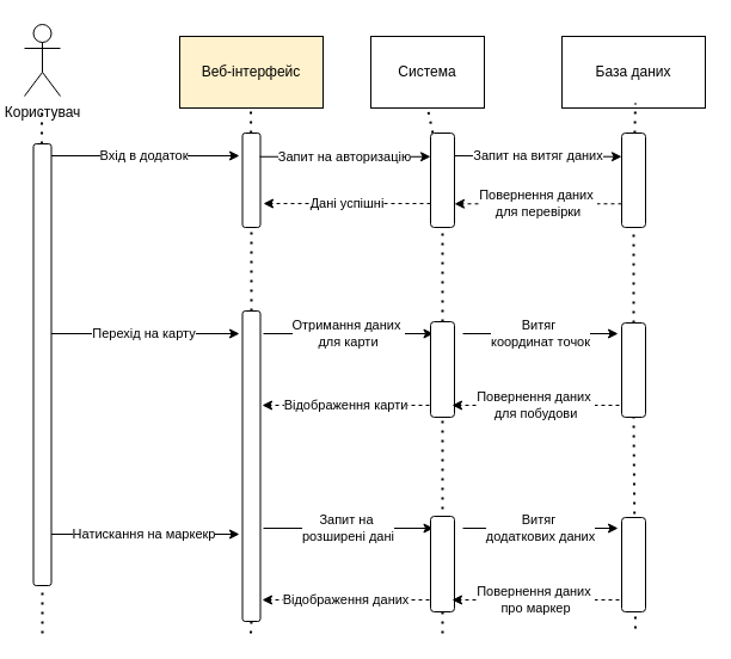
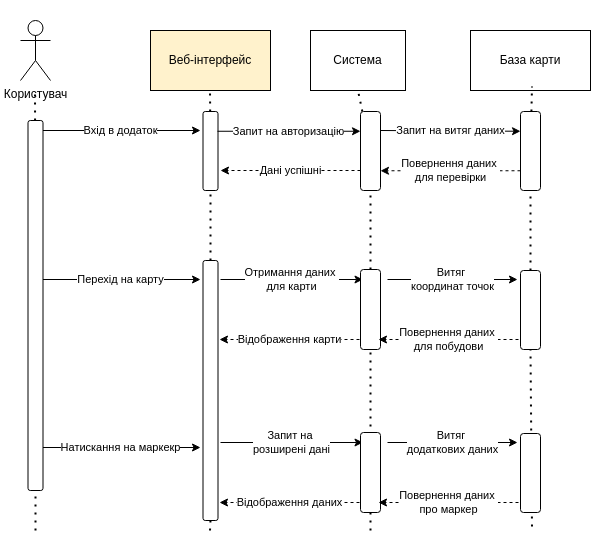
  <mxCell id="0" />
  <mxCell id="1" parent="0" />
  <mxCell id="2" value="Користувач" style="shape=umlActor;verticalLabelPosition=bottom;verticalAlign=top;html=1;outlineConnect=0;" vertex="1" parent="1"><mxGeometry x="20" y="20" width="30" height="60" as="geometry" /></mxCell>
  <mxCell id="3" value="Веб-інтерфейс" style="rounded=0;whiteSpace=wrap;html=1;fillColor=#fff2cc;" vertex="1" parent="1"><mxGeometry x="150" y="30" width="120" height="60" as="geometry" /></mxCell>
  <mxCell id="4" value="Система" style="rounded=0;whiteSpace=wrap;html=1;" vertex="1" parent="1"><mxGeometry x="310" y="30" width="95" height="60" as="geometry" /></mxCell>
- <mxCell id="5" value="База даних" style="rounded=0;whiteSpace=wrap;html=1;" vertex="1" parent="1"><mxGeometry x="470" y="30" width="120" height="60" as="geometry" /></mxCell>
+ <mxCell id="5" value="База карти" style="rounded=0;whiteSpace=wrap;html=1;" vertex="1" parent="1"><mxGeometry x="470" y="30" width="120" height="60" as="geometry" /></mxCell>
  <mxCell id="6" value="" style="endArrow=none;dashed=1;html=1;dashPattern=1 3;strokeWidth=2;rounded=0;entryX=0.5;entryY=1;entryDx=0;entryDy=0;" edge="1" parent="1" source="14" target="4"><mxGeometry width="50" height="50" relative="1" as="geometry"><mxPoint x="370" y="530" as="sourcePoint" /><mxPoint x="350" y="130" as="targetPoint" /></mxGeometry></mxCell>
  <mxCell id="7" value="" style="endArrow=none;dashed=1;html=1;dashPattern=1 3;strokeWidth=2;rounded=0;entryX=0.5;entryY=1;entryDx=0;entryDy=0;" edge="1" parent="1" source="18"><mxGeometry width="50" height="50" relative="1" as="geometry"><mxPoint x="531.5" y="526" as="sourcePoint" /><mxPoint x="531.5" y="86" as="targetPoint" /></mxGeometry></mxCell>
  <mxCell id="8" value="" style="endArrow=none;dashed=1;html=1;dashPattern=1 3;strokeWidth=2;rounded=0;entryX=0.5;entryY=1;entryDx=0;entryDy=0;" edge="1" parent="1" source="11"><mxGeometry width="50" height="50" relative="1" as="geometry"><mxPoint x="209.5" y="530" as="sourcePoint" /><mxPoint x="209.5" y="90" as="targetPoint" /></mxGeometry></mxCell>
  <mxCell id="9" value="" style="endArrow=none;dashed=1;html=1;dashPattern=1 3;strokeWidth=2;rounded=0;entryX=0.5;entryY=1;entryDx=0;entryDy=0;" edge="1" parent="1" source="38"><mxGeometry width="50" height="50" relative="1" as="geometry"><mxPoint x="35" y="530" as="sourcePoint" /><mxPoint x="34.5" y="90" as="targetPoint" /></mxGeometry></mxCell>
  <mxCell id="10" value="" style="endArrow=none;dashed=1;html=1;dashPattern=1 3;strokeWidth=2;rounded=0;entryX=0.5;entryY=1;entryDx=0;entryDy=0;" edge="1" parent="1" target="11" source="40"><mxGeometry width="50" height="50" relative="1" as="geometry"><mxPoint x="209.5" y="530" as="sourcePoint" /><mxPoint x="209.5" y="90" as="targetPoint" /></mxGeometry></mxCell>
  <mxCell id="11" value="" style="rounded=1;whiteSpace=wrap;html=1;" vertex="1" parent="1"><mxGeometry x="202.5" y="111" width="15" height="79" as="geometry" /></mxCell>
  <mxCell id="12" value="Вхід в додаток" style="endArrow=classic;html=1;rounded=0;" edge="1" parent="1"><mxGeometry width="50" height="50" relative="1" as="geometry"><mxPoint x="40" y="130" as="sourcePoint" /><mxPoint x="200" y="130" as="targetPoint" /></mxGeometry></mxCell>
  <mxCell id="13" value="" style="endArrow=none;dashed=1;html=1;dashPattern=1 3;strokeWidth=2;rounded=0;entryX=0.5;entryY=1;entryDx=0;entryDy=0;" edge="1" parent="1" source="24" target="14"><mxGeometry width="50" height="50" relative="1" as="geometry"><mxPoint x="370" y="530" as="sourcePoint" /><mxPoint x="370" y="90" as="targetPoint" /></mxGeometry></mxCell>
  <mxCell id="14" value="" style="rounded=1;whiteSpace=wrap;html=1;" vertex="1" parent="1"><mxGeometry x="360" y="111" width="20" height="79" as="geometry" /></mxCell>
  <mxCell id="15" value="Запит на авторизацію" style="endArrow=classic;html=1;rounded=0;exitX=0.967;exitY=0.25;exitDx=0;exitDy=0;exitPerimeter=0;entryX=0;entryY=0.25;entryDx=0;entryDy=0;" edge="1" parent="1" source="11" target="14"><mxGeometry width="50" height="50" relative="1" as="geometry"><mxPoint x="300" y="180" as="sourcePoint" /><mxPoint x="350" y="130" as="targetPoint" /></mxGeometry></mxCell>
  <mxCell id="16" value="Запит на витяг даних" style="endArrow=classic;html=1;rounded=0;entryX=0;entryY=0.25;entryDx=0;entryDy=0;" edge="1" parent="1" target="18"><mxGeometry width="50" height="50" relative="1" as="geometry"><mxPoint x="380" y="130" as="sourcePoint" /><mxPoint x="430" y="80" as="targetPoint" /></mxGeometry></mxCell>
  <mxCell id="17" value="" style="endArrow=none;dashed=1;html=1;dashPattern=1 3;strokeWidth=2;rounded=0;entryX=0.5;entryY=1;entryDx=0;entryDy=0;" edge="1" parent="1" source="27" target="18"><mxGeometry width="50" height="50" relative="1" as="geometry"><mxPoint x="531.5" y="526" as="sourcePoint" /><mxPoint x="531.5" y="86" as="targetPoint" /></mxGeometry></mxCell>
  <mxCell id="18" value="" style="rounded=1;whiteSpace=wrap;html=1;" vertex="1" parent="1"><mxGeometry x="520" y="111" width="20" height="79" as="geometry" /></mxCell>
  <mxCell id="19" value="Повернення даних&amp;nbsp;&lt;div&gt;для перевірки&lt;/div&gt;" style="endArrow=classic;html=1;rounded=0;exitX=0;exitY=0.75;exitDx=0;exitDy=0;entryX=1;entryY=0.75;entryDx=0;entryDy=0;dashed=1;" edge="1" parent="1" source="18" target="14"><mxGeometry width="50" height="50" relative="1" as="geometry"><mxPoint x="300" y="180" as="sourcePoint" /><mxPoint x="350" y="130" as="targetPoint" /></mxGeometry></mxCell>
  <mxCell id="20" value="Дані успішні" style="endArrow=classic;html=1;rounded=0;exitX=0;exitY=0.75;exitDx=0;exitDy=0;entryX=1;entryY=0.75;entryDx=0;entryDy=0;dashed=1;" edge="1" parent="1"><mxGeometry width="50" height="50" relative="1" as="geometry"><mxPoint x="360" y="170" as="sourcePoint" /><mxPoint x="220" y="170" as="targetPoint" /></mxGeometry></mxCell>
  <mxCell id="21" value="Перехід на карту" style="endArrow=classic;html=1;rounded=0;" edge="1" parent="1"><mxGeometry width="50" height="50" relative="1" as="geometry"><mxPoint x="40" y="279" as="sourcePoint" /><mxPoint x="200" y="279" as="targetPoint" /></mxGeometry></mxCell>
  <mxCell id="22" value="Отримання даних&amp;nbsp;&lt;div&gt;для карти&lt;/div&gt;" style="endArrow=classic;html=1;rounded=0;" edge="1" parent="1"><mxGeometry width="50" height="50" relative="1" as="geometry"><mxPoint x="220" y="279" as="sourcePoint" /><mxPoint x="362.5" y="279" as="targetPoint" /><mxPoint as="offset" /></mxGeometry></mxCell>
  <mxCell id="23" value="" style="endArrow=none;dashed=1;html=1;dashPattern=1 3;strokeWidth=2;rounded=0;entryX=0.5;entryY=1;entryDx=0;entryDy=0;" edge="1" parent="1" target="24"><mxGeometry width="50" height="50" relative="1" as="geometry"><mxPoint x="370" y="530" as="sourcePoint" /><mxPoint x="370" y="190" as="targetPoint" /></mxGeometry></mxCell>
  <mxCell id="24" value="" style="rounded=1;whiteSpace=wrap;html=1;" vertex="1" parent="1"><mxGeometry x="360" y="269" width="20" height="80" as="geometry" /></mxCell>
  <mxCell id="25" value="Витяг&amp;nbsp;&lt;div&gt;координат точок&lt;/div&gt;" style="endArrow=classic;html=1;rounded=0;" edge="1" parent="1"><mxGeometry width="50" height="50" relative="1" as="geometry"><mxPoint x="387" y="279" as="sourcePoint" /><mxPoint x="517" y="279" as="targetPoint" /><mxPoint as="offset" /></mxGeometry></mxCell>
  <mxCell id="26" value="" style="endArrow=none;dashed=1;html=1;dashPattern=1 3;strokeWidth=2;rounded=0;entryX=0.5;entryY=1;entryDx=0;entryDy=0;" edge="1" parent="1" target="27"><mxGeometry width="50" height="50" relative="1" as="geometry"><mxPoint x="531.5" y="526" as="sourcePoint" /><mxPoint x="530" y="190" as="targetPoint" /></mxGeometry></mxCell>
  <mxCell id="27" value="" style="rounded=1;whiteSpace=wrap;html=1;" vertex="1" parent="1"><mxGeometry x="520" y="270" width="20" height="79" as="geometry" /></mxCell>
  <mxCell id="28" value="Повернення даних&amp;nbsp;&lt;div&gt;для побудови&lt;/div&gt;" style="endArrow=classic;html=1;rounded=0;exitX=0;exitY=0.75;exitDx=0;exitDy=0;entryX=1;entryY=0.75;entryDx=0;entryDy=0;dashed=1;" edge="1" parent="1"><mxGeometry width="50" height="50" relative="1" as="geometry"><mxPoint x="518" y="339" as="sourcePoint" /><mxPoint x="378" y="339" as="targetPoint" /></mxGeometry></mxCell>
  <mxCell id="29" value="Відображення карти" style="endArrow=classic;html=1;rounded=0;exitX=0;exitY=0.75;exitDx=0;exitDy=0;entryX=1;entryY=0.75;entryDx=0;entryDy=0;dashed=1;" edge="1" parent="1"><mxGeometry width="50" height="50" relative="1" as="geometry"><mxPoint x="359" y="339" as="sourcePoint" /><mxPoint x="219" y="339" as="targetPoint" /></mxGeometry></mxCell>
  <mxCell id="30" value="Натискання на маркекр" style="endArrow=classic;html=1;rounded=0;" edge="1" parent="1"><mxGeometry width="50" height="50" relative="1" as="geometry"><mxPoint x="40" y="447" as="sourcePoint" /><mxPoint x="200" y="447" as="targetPoint" /></mxGeometry></mxCell>
  <mxCell id="31" value="Запит на&amp;nbsp;&lt;div&gt;розширені дані&lt;/div&gt;" style="endArrow=classic;html=1;rounded=0;" edge="1" parent="1"><mxGeometry width="50" height="50" relative="1" as="geometry"><mxPoint x="220" y="442" as="sourcePoint" /><mxPoint x="362.5" y="442" as="targetPoint" /><mxPoint as="offset" /></mxGeometry></mxCell>
  <mxCell id="32" value="" style="rounded=1;whiteSpace=wrap;html=1;" vertex="1" parent="1"><mxGeometry x="360" y="432" width="20" height="80" as="geometry" /></mxCell>
  <mxCell id="33" value="Витяг&amp;nbsp;&lt;div&gt;додаткових даних&lt;/div&gt;" style="endArrow=classic;html=1;rounded=0;" edge="1" parent="1"><mxGeometry width="50" height="50" relative="1" as="geometry"><mxPoint x="387" y="442" as="sourcePoint" /><mxPoint x="517" y="442" as="targetPoint" /><mxPoint as="offset" /></mxGeometry></mxCell>
  <mxCell id="34" value="" style="rounded=1;whiteSpace=wrap;html=1;" vertex="1" parent="1"><mxGeometry x="520" y="433" width="20" height="79" as="geometry" /></mxCell>
  <mxCell id="35" value="Повернення даних&amp;nbsp;&lt;div&gt;про маркер&lt;/div&gt;" style="endArrow=classic;html=1;rounded=0;exitX=0;exitY=0.75;exitDx=0;exitDy=0;entryX=1;entryY=0.75;entryDx=0;entryDy=0;dashed=1;" edge="1" parent="1"><mxGeometry width="50" height="50" relative="1" as="geometry"><mxPoint x="518" y="502" as="sourcePoint" /><mxPoint x="378" y="502" as="targetPoint" /><mxPoint as="offset" /></mxGeometry></mxCell>
  <mxCell id="36" value="Відображення даних" style="endArrow=classic;html=1;rounded=0;exitX=0;exitY=0.75;exitDx=0;exitDy=0;entryX=1;entryY=0.75;entryDx=0;entryDy=0;dashed=1;" edge="1" parent="1"><mxGeometry width="50" height="50" relative="1" as="geometry"><mxPoint x="359" y="502" as="sourcePoint" /><mxPoint x="219" y="502" as="targetPoint" /></mxGeometry></mxCell>
  <mxCell id="37" value="" style="endArrow=none;dashed=1;html=1;dashPattern=1 3;strokeWidth=2;rounded=0;entryX=0.5;entryY=1;entryDx=0;entryDy=0;" edge="1" parent="1" target="38"><mxGeometry width="50" height="50" relative="1" as="geometry"><mxPoint x="35" y="530" as="sourcePoint" /><mxPoint x="34.5" y="90" as="targetPoint" /></mxGeometry></mxCell>
  <mxCell id="38" value="" style="rounded=1;whiteSpace=wrap;html=1;" vertex="1" parent="1"><mxGeometry x="27.5" y="120" width="15" height="370" as="geometry" /></mxCell>
  <mxCell id="39" value="" style="endArrow=none;dashed=1;html=1;dashPattern=1 3;strokeWidth=2;rounded=0;entryX=0.5;entryY=1;entryDx=0;entryDy=0;" edge="1" parent="1" target="40"><mxGeometry width="50" height="50" relative="1" as="geometry"><mxPoint x="209.5" y="530" as="sourcePoint" /><mxPoint x="210" y="190" as="targetPoint" /></mxGeometry></mxCell>
  <mxCell id="40" value="" style="rounded=1;whiteSpace=wrap;html=1;" vertex="1" parent="1"><mxGeometry x="202.5" y="260" width="15" height="260" as="geometry" /></mxCell>
